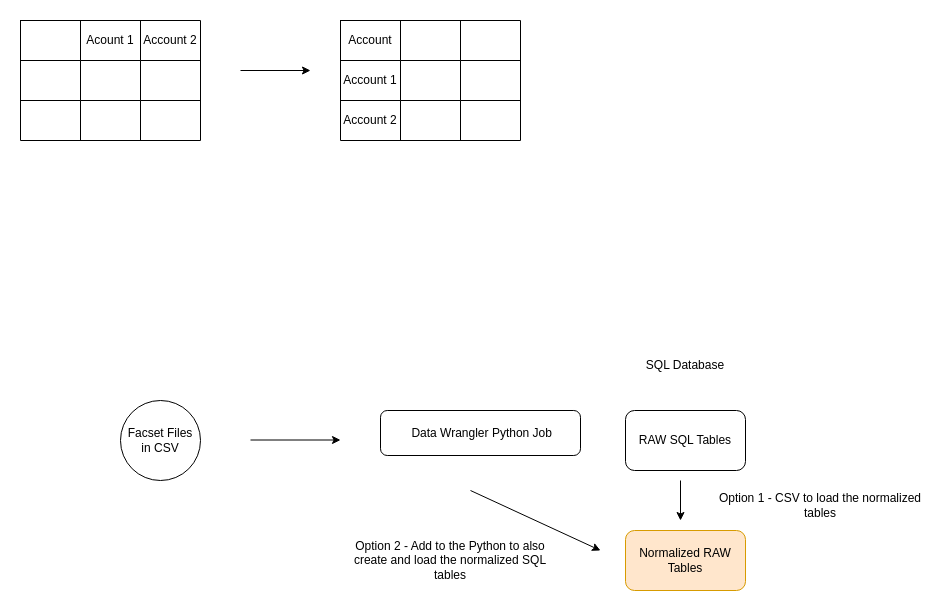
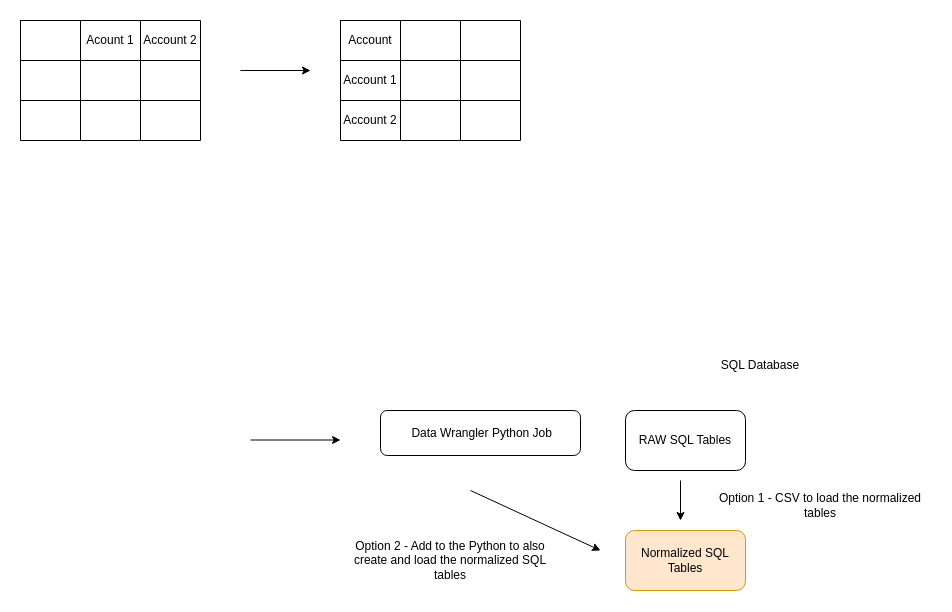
  <mxCell id="0" />
  <mxCell id="1" parent="0" />
  <mxCell id="2" value="&amp;nbsp;Data Wrangler Python Job" style="rounded=1;whiteSpace=wrap;html=1;" vertex="1" parent="1"><mxGeometry x="380" y="410" width="200" height="45" as="geometry" /></mxCell>
- <mxCell id="3" value="SQL Database" style="text;html=1;strokeColor=none;fillColor=none;align=center;verticalAlign=middle;whiteSpace=wrap;rounded=0;" vertex="1" parent="1"><mxGeometry x="640" y="350" width="90" height="30" as="geometry" /></mxCell>
+ <mxCell id="3" value="SQL Database" style="text;html=1;strokeColor=none;fillColor=none;align=center;verticalAlign=middle;whiteSpace=wrap;rounded=0;" vertex="1" parent="1"><mxGeometry x="715" y="350" width="90" height="30" as="geometry" /></mxCell>
  <mxCell id="4" value="RAW SQL Tables" style="rounded=1;whiteSpace=wrap;html=1;" vertex="1" parent="1"><mxGeometry x="625" y="410" width="120" height="60" as="geometry" /></mxCell>
- <mxCell id="5" value="Normalized RAW Tables" style="rounded=1;whiteSpace=wrap;html=1;fillColor=#ffe6cc;strokeColor=#d79b00;" vertex="1" parent="1"><mxGeometry x="625" y="530" width="120" height="60" as="geometry" /></mxCell>
+ <mxCell id="5" value="Normalized SQL Tables" style="rounded=1;whiteSpace=wrap;html=1;fillColor=#ffe6cc;strokeColor=#d79b00;" vertex="1" parent="1"><mxGeometry x="625" y="530" width="120" height="60" as="geometry" /></mxCell>
  <mxCell id="6" value="" style="endArrow=classic;html=1;rounded=0;" edge="1" parent="1"><mxGeometry width="50" height="50" relative="1" as="geometry"><mxPoint x="680" y="480" as="sourcePoint" /><mxPoint x="680" y="520" as="targetPoint" /></mxGeometry></mxCell>
  <mxCell id="7" value="Option 1 - CSV to load the normalized tables" style="text;html=1;strokeColor=none;fillColor=none;align=center;verticalAlign=middle;whiteSpace=wrap;rounded=0;" vertex="1" parent="1"><mxGeometry x="710" y="480" width="220" height="50" as="geometry" /></mxCell>
  <mxCell id="8" value="" style="endArrow=classic;html=1;rounded=0;" edge="1" parent="1"><mxGeometry width="50" height="50" relative="1" as="geometry"><mxPoint x="470" y="490" as="sourcePoint" /><mxPoint x="600" y="550" as="targetPoint" /></mxGeometry></mxCell>
  <mxCell id="9" value="Option 2 - Add to the Python to also create and load the normalized SQL tables" style="text;html=1;strokeColor=none;fillColor=none;align=center;verticalAlign=middle;whiteSpace=wrap;rounded=0;" vertex="1" parent="1"><mxGeometry x="340" y="535" width="220" height="50" as="geometry" /></mxCell>
  <mxCell id="10" value="" style="endArrow=classic;html=1;rounded=0;" edge="1" parent="1"><mxGeometry width="50" height="50" relative="1" as="geometry"><mxPoint x="250" y="439.5" as="sourcePoint" /><mxPoint x="340" y="439.5" as="targetPoint" /></mxGeometry></mxCell>
- <mxCell id="11" value="Facset Files&lt;br&gt;in CSV" style="ellipse;whiteSpace=wrap;html=1;aspect=fixed;" vertex="1" parent="1"><mxGeometry x="120" y="400" width="80" height="80" as="geometry" /></mxCell>
  <mxCell id="12" value="" style="shape=table;html=1;whiteSpace=wrap;startSize=0;container=1;collapsible=0;childLayout=tableLayout;" vertex="1" parent="1"><mxGeometry x="20" y="20" width="180" height="120" as="geometry" /></mxCell>
  <mxCell id="13" value="" style="shape=tableRow;horizontal=0;startSize=0;swimlaneHead=0;swimlaneBody=0;top=0;left=0;bottom=0;right=0;collapsible=0;dropTarget=0;fillColor=none;points=[[0,0.5],[1,0.5]];portConstraint=eastwest;" vertex="1" parent="12"><mxGeometry width="180" height="40" as="geometry" /></mxCell>
  <mxCell id="14" value="" style="shape=partialRectangle;html=1;whiteSpace=wrap;connectable=0;fillColor=none;top=0;left=0;bottom=0;right=0;overflow=hidden;" vertex="1" parent="13"><mxGeometry width="60" height="40" as="geometry"><mxRectangle width="60" height="40" as="alternateBounds" /></mxGeometry></mxCell>
  <mxCell id="15" value="Acount 1" style="shape=partialRectangle;html=1;whiteSpace=wrap;connectable=0;fillColor=none;top=0;left=0;bottom=0;right=0;overflow=hidden;" vertex="1" parent="13"><mxGeometry x="60" width="60" height="40" as="geometry"><mxRectangle width="60" height="40" as="alternateBounds" /></mxGeometry></mxCell>
  <mxCell id="16" value="Account 2" style="shape=partialRectangle;html=1;whiteSpace=wrap;connectable=0;fillColor=none;top=0;left=0;bottom=0;right=0;overflow=hidden;" vertex="1" parent="13"><mxGeometry x="120" width="60" height="40" as="geometry"><mxRectangle width="60" height="40" as="alternateBounds" /></mxGeometry></mxCell>
  <mxCell id="17" value="" style="shape=tableRow;horizontal=0;startSize=0;swimlaneHead=0;swimlaneBody=0;top=0;left=0;bottom=0;right=0;collapsible=0;dropTarget=0;fillColor=none;points=[[0,0.5],[1,0.5]];portConstraint=eastwest;" vertex="1" parent="12"><mxGeometry y="40" width="180" height="40" as="geometry" /></mxCell>
  <mxCell id="18" value="" style="shape=partialRectangle;html=1;whiteSpace=wrap;connectable=0;fillColor=none;top=0;left=0;bottom=0;right=0;overflow=hidden;" vertex="1" parent="17"><mxGeometry width="60" height="40" as="geometry"><mxRectangle width="60" height="40" as="alternateBounds" /></mxGeometry></mxCell>
  <mxCell id="19" value="" style="shape=partialRectangle;html=1;whiteSpace=wrap;connectable=0;fillColor=none;top=0;left=0;bottom=0;right=0;overflow=hidden;" vertex="1" parent="17"><mxGeometry x="60" width="60" height="40" as="geometry"><mxRectangle width="60" height="40" as="alternateBounds" /></mxGeometry></mxCell>
  <mxCell id="20" value="" style="shape=partialRectangle;html=1;whiteSpace=wrap;connectable=0;fillColor=none;top=0;left=0;bottom=0;right=0;overflow=hidden;" vertex="1" parent="17"><mxGeometry x="120" width="60" height="40" as="geometry"><mxRectangle width="60" height="40" as="alternateBounds" /></mxGeometry></mxCell>
  <mxCell id="21" value="" style="shape=tableRow;horizontal=0;startSize=0;swimlaneHead=0;swimlaneBody=0;top=0;left=0;bottom=0;right=0;collapsible=0;dropTarget=0;fillColor=none;points=[[0,0.5],[1,0.5]];portConstraint=eastwest;" vertex="1" parent="12"><mxGeometry y="80" width="180" height="40" as="geometry" /></mxCell>
  <mxCell id="22" value="" style="shape=partialRectangle;html=1;whiteSpace=wrap;connectable=0;fillColor=none;top=0;left=0;bottom=0;right=0;overflow=hidden;" vertex="1" parent="21"><mxGeometry width="60" height="40" as="geometry"><mxRectangle width="60" height="40" as="alternateBounds" /></mxGeometry></mxCell>
  <mxCell id="23" value="" style="shape=partialRectangle;html=1;whiteSpace=wrap;connectable=0;fillColor=none;top=0;left=0;bottom=0;right=0;overflow=hidden;" vertex="1" parent="21"><mxGeometry x="60" width="60" height="40" as="geometry"><mxRectangle width="60" height="40" as="alternateBounds" /></mxGeometry></mxCell>
  <mxCell id="24" value="" style="shape=partialRectangle;html=1;whiteSpace=wrap;connectable=0;fillColor=none;top=0;left=0;bottom=0;right=0;overflow=hidden;pointerEvents=1;" vertex="1" parent="21"><mxGeometry x="120" width="60" height="40" as="geometry"><mxRectangle width="60" height="40" as="alternateBounds" /></mxGeometry></mxCell>
  <mxCell id="25" value="" style="endArrow=classic;html=1;rounded=0;" edge="1" parent="1"><mxGeometry width="50" height="50" relative="1" as="geometry"><mxPoint x="240" y="70" as="sourcePoint" /><mxPoint x="310" y="70" as="targetPoint" /></mxGeometry></mxCell>
  <mxCell id="26" value="" style="shape=table;html=1;whiteSpace=wrap;startSize=0;container=1;collapsible=0;childLayout=tableLayout;" vertex="1" parent="1"><mxGeometry x="340" y="20" width="180" height="120" as="geometry" /></mxCell>
  <mxCell id="27" value="" style="shape=tableRow;horizontal=0;startSize=0;swimlaneHead=0;swimlaneBody=0;top=0;left=0;bottom=0;right=0;collapsible=0;dropTarget=0;fillColor=none;points=[[0,0.5],[1,0.5]];portConstraint=eastwest;" vertex="1" parent="26"><mxGeometry width="180" height="40" as="geometry" /></mxCell>
  <mxCell id="28" value="Account" style="shape=partialRectangle;html=1;whiteSpace=wrap;connectable=0;fillColor=none;top=0;left=0;bottom=0;right=0;overflow=hidden;" vertex="1" parent="27"><mxGeometry width="60" height="40" as="geometry"><mxRectangle width="60" height="40" as="alternateBounds" /></mxGeometry></mxCell>
  <mxCell id="29" value="" style="shape=partialRectangle;html=1;whiteSpace=wrap;connectable=0;fillColor=none;top=0;left=0;bottom=0;right=0;overflow=hidden;" vertex="1" parent="27"><mxGeometry x="60" width="60" height="40" as="geometry"><mxRectangle width="60" height="40" as="alternateBounds" /></mxGeometry></mxCell>
  <mxCell id="30" value="" style="shape=partialRectangle;html=1;whiteSpace=wrap;connectable=0;fillColor=none;top=0;left=0;bottom=0;right=0;overflow=hidden;" vertex="1" parent="27"><mxGeometry x="120" width="60" height="40" as="geometry"><mxRectangle width="60" height="40" as="alternateBounds" /></mxGeometry></mxCell>
  <mxCell id="31" value="" style="shape=tableRow;horizontal=0;startSize=0;swimlaneHead=0;swimlaneBody=0;top=0;left=0;bottom=0;right=0;collapsible=0;dropTarget=0;fillColor=none;points=[[0,0.5],[1,0.5]];portConstraint=eastwest;" vertex="1" parent="26"><mxGeometry y="40" width="180" height="40" as="geometry" /></mxCell>
  <mxCell id="32" value="Account 1" style="shape=partialRectangle;html=1;whiteSpace=wrap;connectable=0;fillColor=none;top=0;left=0;bottom=0;right=0;overflow=hidden;" vertex="1" parent="31"><mxGeometry width="60" height="40" as="geometry"><mxRectangle width="60" height="40" as="alternateBounds" /></mxGeometry></mxCell>
  <mxCell id="33" value="" style="shape=partialRectangle;html=1;whiteSpace=wrap;connectable=0;fillColor=none;top=0;left=0;bottom=0;right=0;overflow=hidden;" vertex="1" parent="31"><mxGeometry x="60" width="60" height="40" as="geometry"><mxRectangle width="60" height="40" as="alternateBounds" /></mxGeometry></mxCell>
  <mxCell id="34" value="" style="shape=partialRectangle;html=1;whiteSpace=wrap;connectable=0;fillColor=none;top=0;left=0;bottom=0;right=0;overflow=hidden;" vertex="1" parent="31"><mxGeometry x="120" width="60" height="40" as="geometry"><mxRectangle width="60" height="40" as="alternateBounds" /></mxGeometry></mxCell>
  <mxCell id="35" value="" style="shape=tableRow;horizontal=0;startSize=0;swimlaneHead=0;swimlaneBody=0;top=0;left=0;bottom=0;right=0;collapsible=0;dropTarget=0;fillColor=none;points=[[0,0.5],[1,0.5]];portConstraint=eastwest;" vertex="1" parent="26"><mxGeometry y="80" width="180" height="40" as="geometry" /></mxCell>
  <mxCell id="36" value="Account 2" style="shape=partialRectangle;html=1;whiteSpace=wrap;connectable=0;fillColor=none;top=0;left=0;bottom=0;right=0;overflow=hidden;" vertex="1" parent="35"><mxGeometry width="60" height="40" as="geometry"><mxRectangle width="60" height="40" as="alternateBounds" /></mxGeometry></mxCell>
  <mxCell id="37" value="" style="shape=partialRectangle;html=1;whiteSpace=wrap;connectable=0;fillColor=none;top=0;left=0;bottom=0;right=0;overflow=hidden;" vertex="1" parent="35"><mxGeometry x="60" width="60" height="40" as="geometry"><mxRectangle width="60" height="40" as="alternateBounds" /></mxGeometry></mxCell>
  <mxCell id="38" value="" style="shape=partialRectangle;html=1;whiteSpace=wrap;connectable=0;fillColor=none;top=0;left=0;bottom=0;right=0;overflow=hidden;pointerEvents=1;" vertex="1" parent="35"><mxGeometry x="120" width="60" height="40" as="geometry"><mxRectangle width="60" height="40" as="alternateBounds" /></mxGeometry></mxCell>
